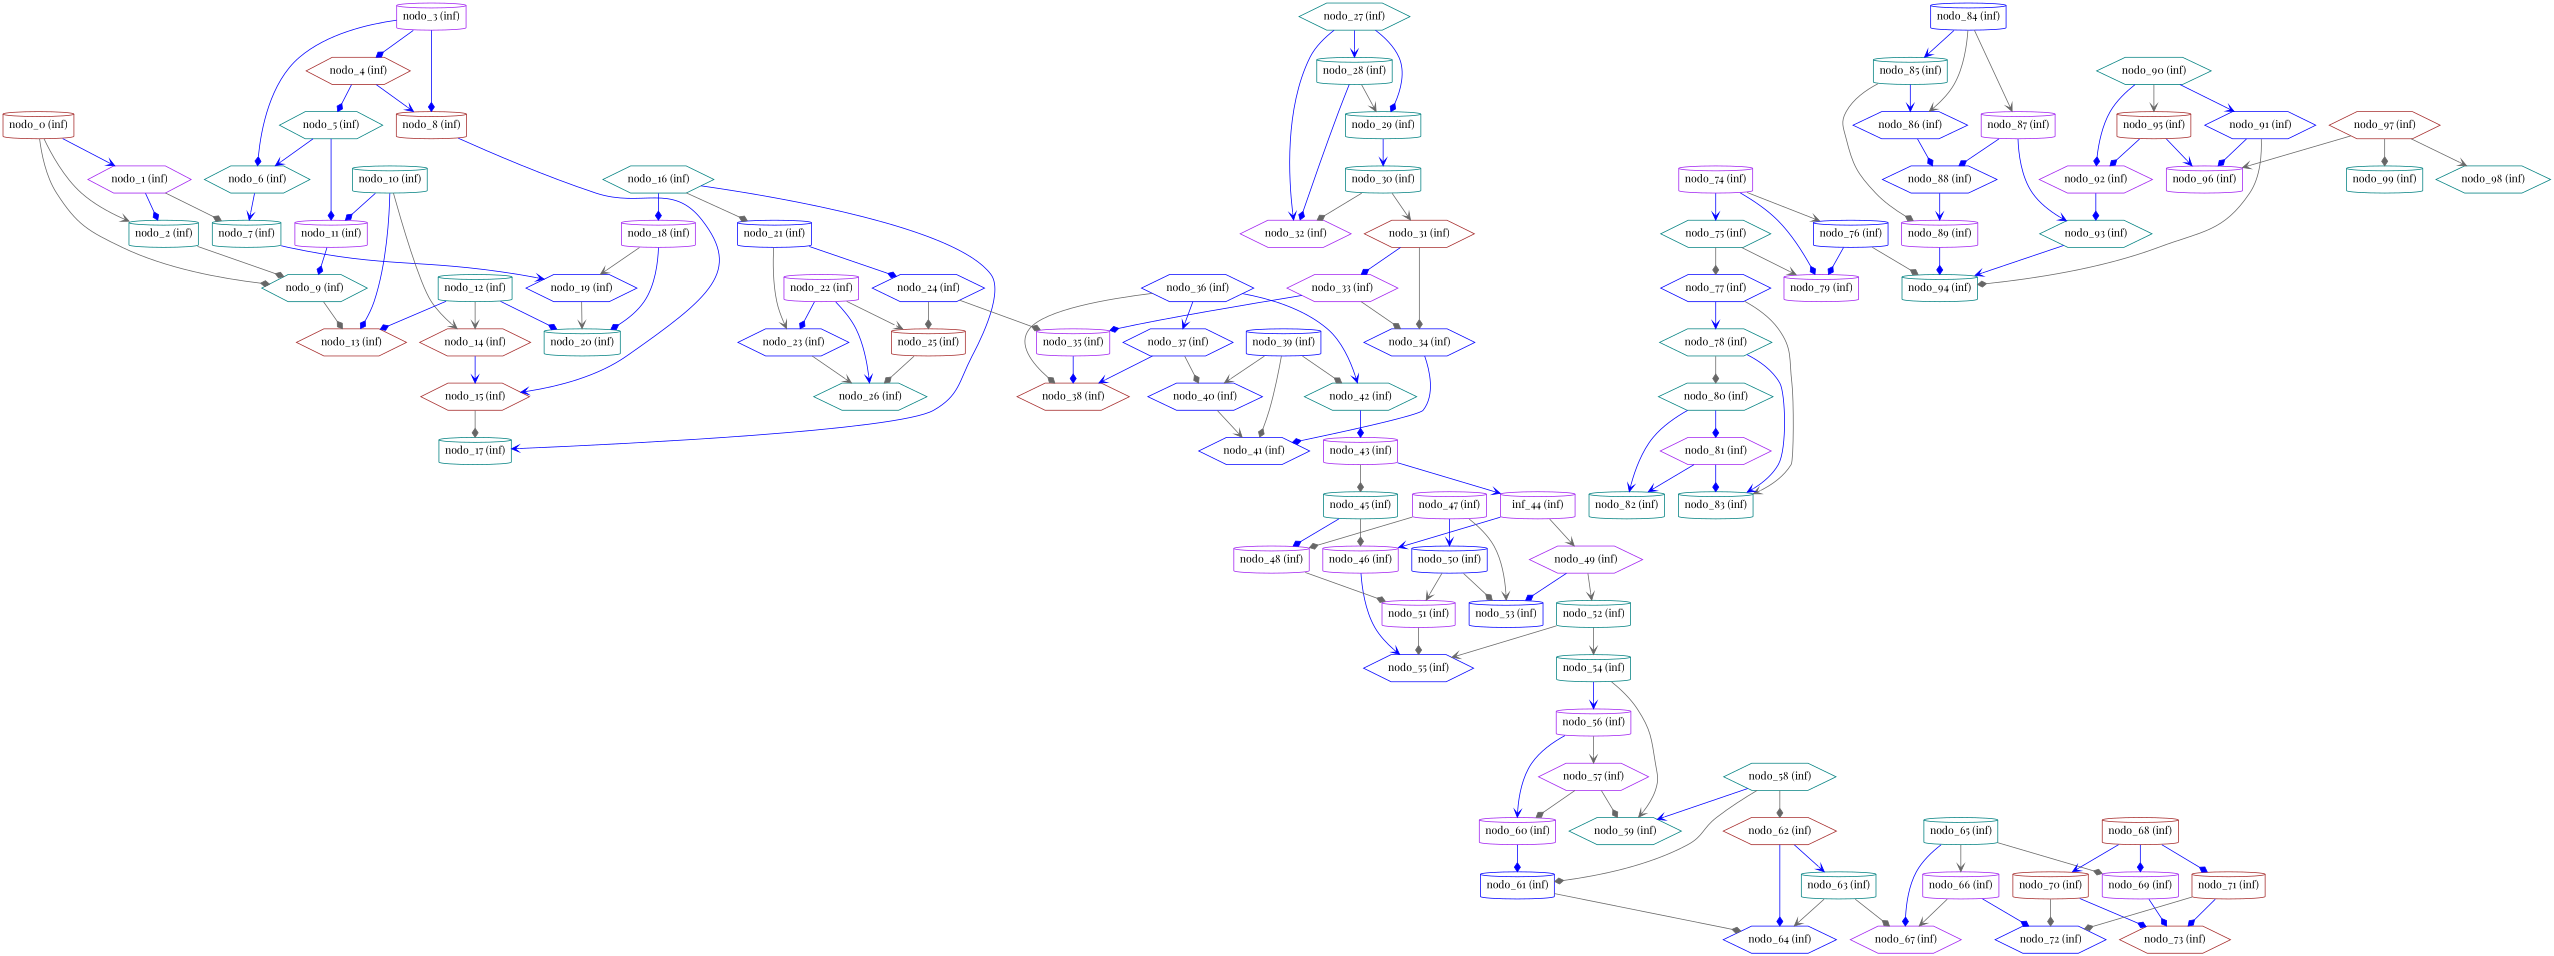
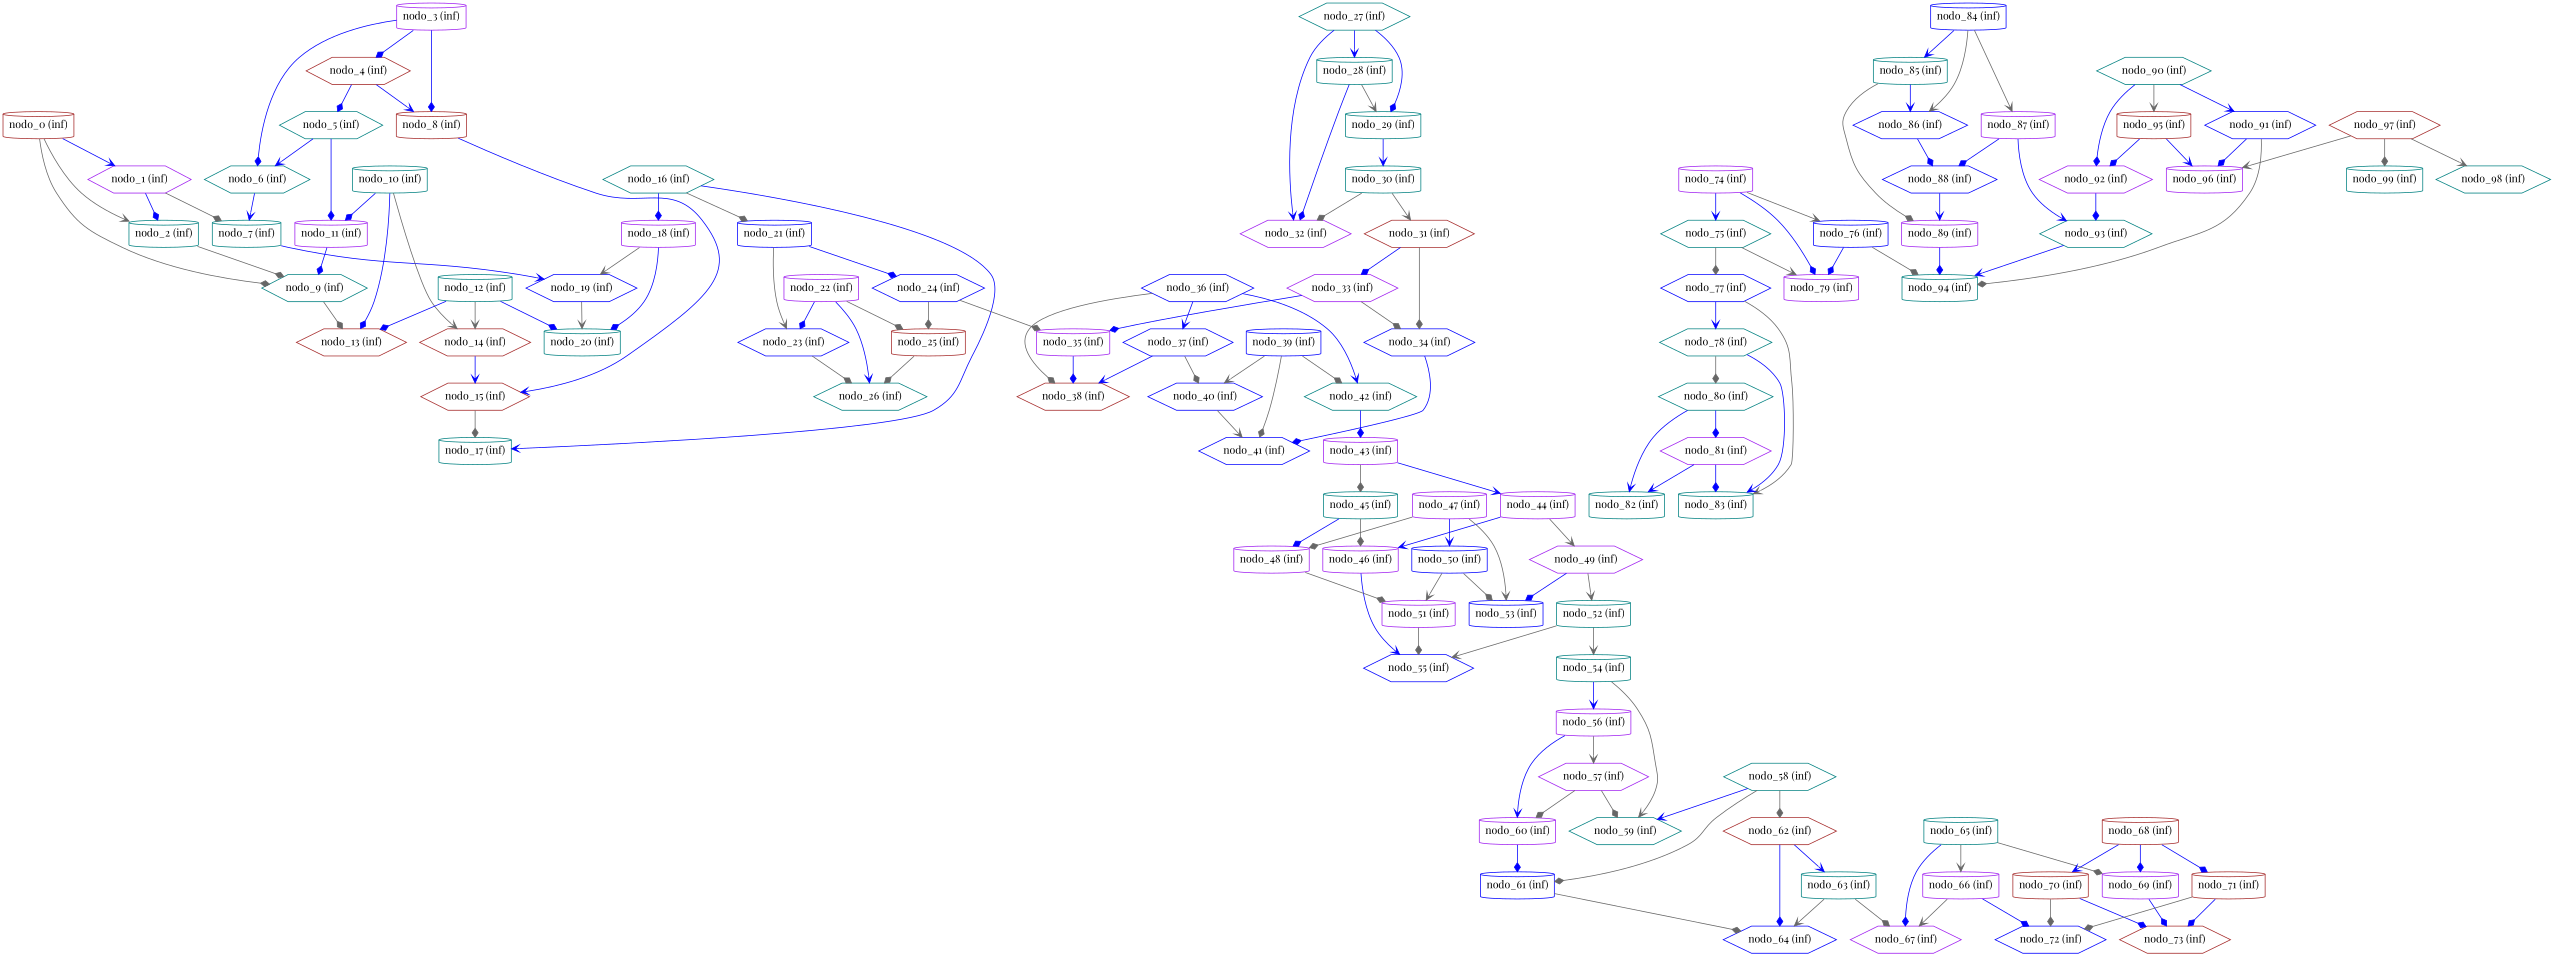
  digraph {
    fontname="Playfair Display"
    node [color=teal fontname="Playfair Display" shape=cylinder]
    edge [arrowhead=diamond color=blue fontname="Playfair Display" weight=13]
    "nodo_0 (inf)" [color=brown]
    "nodo_1 (inf)" [color=purple shape=hexagon]
    "nodo_2 (inf)"
    "nodo_9 (inf)" [shape=hexagon]
    "nodo_7 (inf)"
    "nodo_13 (inf)" [color=brown shape=hexagon]
    "nodo_19 (inf)" [color=blue shape=hexagon]
    "nodo_3 (inf)" [color=purple]
    "nodo_4 (inf)" [color=brown shape=hexagon]
    "nodo_6 (inf)" [shape=hexagon]
    "nodo_8 (inf)" [color=brown]
    "nodo_5 (inf)" [shape=hexagon]
    "nodo_15 (inf)" [color=brown shape=hexagon]
    "nodo_11 (inf)" [color=purple]
    "nodo_20 (inf)"
    "nodo_17 (inf)"
    "nodo_10 (inf)"
    "nodo_14 (inf)" [color=brown shape=hexagon]
    "nodo_12 (inf)"
    "nodo_16 (inf)" [shape=hexagon]
    "nodo_18 (inf)" [color=purple]
    "nodo_21 (inf)" [color=blue]
    "nodo_23 (inf)" [color=blue shape=hexagon]
    "nodo_24 (inf)" [color=blue shape=hexagon]
    "nodo_26 (inf)" [shape=hexagon]
    "nodo_25 (inf)" [color=brown]
    "nodo_35 (inf)" [color=purple]
    "nodo_22 (inf)" [color=purple]
    "nodo_38 (inf)" [color=brown shape=hexagon]
    "nodo_27 (inf)" [shape=hexagon]
    "nodo_28 (inf)"
    "nodo_29 (inf)"
    "nodo_32 (inf)" [color=purple shape=hexagon]
    "nodo_30 (inf)"
    "nodo_31 (inf)" [color=brown shape=hexagon]
    "nodo_33 (inf)" [color=purple shape=hexagon]
    "nodo_34 (inf)" [color=blue shape=hexagon]
    "nodo_41 (inf)" [color=blue shape=hexagon]
    "nodo_36 (inf)" [color=blue shape=hexagon]
    "nodo_37 (inf)" [color=blue shape=hexagon]
    "nodo_42 (inf)" [shape=hexagon]
    "nodo_40 (inf)" [color=blue shape=hexagon]
    "nodo_43 (inf)" [color=purple]
    "nodo_39 (inf)" [color=blue]
-   "nodo_44 (inf)" [color=purple label="inf_44 (inf)"]
+   "nodo_44 (inf)" [color=purple]
    "nodo_45 (inf)"
    "nodo_46 (inf)" [color=purple]
    "nodo_49 (inf)" [color=purple shape=hexagon]
    "nodo_48 (inf)" [color=purple]
    "nodo_55 (inf)" [color=blue shape=hexagon]
    "nodo_53 (inf)" [color=blue]
    "nodo_52 (inf)"
    "nodo_51 (inf)" [color=purple]
    "nodo_47 (inf)" [color=purple]
    "nodo_50 (inf)" [color=blue]
    "nodo_54 (inf)"
    "nodo_56 (inf)" [color=purple]
    "nodo_59 (inf)" [shape=hexagon]
    "nodo_57 (inf)" [color=purple shape=hexagon]
    "nodo_60 (inf)" [color=purple]
    "nodo_61 (inf)" [color=blue]
    "nodo_58 (inf)" [shape=hexagon]
    "nodo_62 (inf)" [color=brown shape=hexagon]
    "nodo_64 (inf)" [color=blue shape=hexagon]
    "nodo_63 (inf)"
    "nodo_67 (inf)" [color=purple shape=hexagon]
    "nodo_65 (inf)"
    "nodo_66 (inf)" [color=purple]
    "nodo_69 (inf)" [color=purple]
    "nodo_72 (inf)" [color=blue shape=hexagon]
    "nodo_73 (inf)" [color=brown shape=hexagon]
    "nodo_68 (inf)" [color=brown]
    "nodo_70 (inf)" [color=brown]
    "nodo_71 (inf)" [color=brown]
    "nodo_74 (inf)" [color=purple]
    "nodo_75 (inf)" [shape=hexagon]
    "nodo_76 (inf)" [color=blue]
    "nodo_79 (inf)" [color=purple]
    "nodo_77 (inf)" [color=blue shape=hexagon]
    "nodo_94 (inf)"
    "nodo_78 (inf)" [shape=hexagon]
    "nodo_83 (inf)"
    "nodo_80 (inf)" [shape=hexagon]
    "nodo_82 (inf)"
    "nodo_81 (inf)" [color=purple shape=hexagon]
    "nodo_84 (inf)" [color=blue]
    "nodo_85 (inf)"
    "nodo_86 (inf)" [color=blue shape=hexagon]
    "nodo_87 (inf)" [color=purple]
    "nodo_89 (inf)" [color=purple]
    "nodo_88 (inf)" [color=blue shape=hexagon]
    "nodo_93 (inf)" [shape=hexagon]
    "nodo_90 (inf)" [shape=hexagon]
    "nodo_91 (inf)" [color=blue shape=hexagon]
    "nodo_92 (inf)" [color=purple shape=hexagon]
    "nodo_95 (inf)" [color=brown]
    "nodo_96 (inf)" [color=purple]
    "nodo_97 (inf)" [color=brown shape=hexagon]
    "nodo_98 (inf)" [shape=hexagon]
    "nodo_99 (inf)"
    "nodo_0 (inf)" -> "nodo_1 (inf)" [arrowhead=vee]
    "nodo_0 (inf)" -> "nodo_2 (inf)" [arrowhead=vee color=gray40 weight=3]
    "nodo_0 (inf)" -> "nodo_9 (inf)" [color=gray40 weight=27]
    "nodo_1 (inf)" -> "nodo_2 (inf)" [weight=11]
    "nodo_1 (inf)" -> "nodo_7 (inf)" [color=gray40 weight=15]
    "nodo_2 (inf)" -> "nodo_9 (inf)" [color=gray40 weight=22]
    "nodo_9 (inf)" -> "nodo_13 (inf)" [color=gray40 weight=27]
    "nodo_7 (inf)" -> "nodo_19 (inf)" [arrowhead=vee weight=17]
    "nodo_19 (inf)" -> "nodo_20 (inf)" [arrowhead=vee color=gray40 weight=6]
    "nodo_3 (inf)" -> "nodo_4 (inf)" [weight=15]
    "nodo_3 (inf)" -> "nodo_6 (inf)" [weight=8]
    "nodo_3 (inf)" -> "nodo_8 (inf)" [weight=30]
    "nodo_4 (inf)" -> "nodo_8 (inf)" [arrowhead=vee weight=7]
    "nodo_4 (inf)" -> "nodo_5 (inf)" [weight=7]
    "nodo_6 (inf)" -> "nodo_7 (inf)" [arrowhead=vee weight=10]
    "nodo_8 (inf)" -> "nodo_15 (inf)" [arrowhead=vee weight=3]
    "nodo_5 (inf)" -> "nodo_6 (inf)" [arrowhead=vee weight=1]
    "nodo_5 (inf)" -> "nodo_11 (inf)" [weight=24]
    "nodo_15 (inf)" -> "nodo_17 (inf)" [color=gray40 weight=22]
    "nodo_11 (inf)" -> "nodo_9 (inf)" [weight=28]
    "nodo_10 (inf)" -> "nodo_13 (inf)" [weight=28]
    "nodo_10 (inf)" -> "nodo_11 (inf)" [weight=18]
    "nodo_10 (inf)" -> "nodo_14 (inf)" [arrowhead=vee color=gray40 weight=18]
    "nodo_14 (inf)" -> "nodo_15 (inf)" [arrowhead=vee weight=27]
    "nodo_12 (inf)" -> "nodo_13 (inf)" [weight=22]
    "nodo_12 (inf)" -> "nodo_20 (inf)" [weight=24]
    "nodo_12 (inf)" -> "nodo_14 (inf)" [arrowhead=vee color=gray40 weight=9]
    "nodo_16 (inf)" -> "nodo_17 (inf)" [arrowhead=vee weight=4]
    "nodo_16 (inf)" -> "nodo_18 (inf)" [weight=29]
    "nodo_16 (inf)" -> "nodo_21 (inf)" [color=gray40 weight=7]
    "nodo_18 (inf)" -> "nodo_19 (inf)" [arrowhead=vee color=gray40 weight=7]
    "nodo_18 (inf)" -> "nodo_20 (inf)" [weight=19]
    "nodo_21 (inf)" -> "nodo_23 (inf)" [arrowhead=vee color=gray40 weight=17]
    "nodo_21 (inf)" -> "nodo_24 (inf)" [weight=14]
-   "nodo_23 (inf)" -> "nodo_26 (inf)" [arrowhead=vee color=gray40]
+   "nodo_23 (inf)" -> "nodo_26 (inf)" [color=gray40]
    "nodo_24 (inf)" -> "nodo_25 (inf)" [color=gray40 weight=14]
    "nodo_24 (inf)" -> "nodo_35 (inf)" [color=gray40 weight=21]
    "nodo_25 (inf)" -> "nodo_26 (inf)" [color=gray40 weight=17]
    "nodo_35 (inf)" -> "nodo_38 (inf)" [weight=18]
    "nodo_22 (inf)" -> "nodo_23 (inf)" [weight=29]
    "nodo_22 (inf)" -> "nodo_26 (inf)" [arrowhead=vee weight=12]
-   "nodo_22 (inf)" -> "nodo_25 (inf)" [arrowhead=vee color=gray40 weight=9]
+   "nodo_22 (inf)" -> "nodo_25 (inf)" [color=gray40 weight=9]
    "nodo_27 (inf)" -> "nodo_28 (inf)" [arrowhead=vee weight=14]
    "nodo_27 (inf)" -> "nodo_29 (inf)" [weight=22]
    "nodo_27 (inf)" -> "nodo_32 (inf)" [arrowhead=vee weight=19]
    "nodo_28 (inf)" -> "nodo_29 (inf)" [arrowhead=vee color=gray40 weight=27]
    "nodo_28 (inf)" -> "nodo_32 (inf)" [weight=7]
    "nodo_29 (inf)" -> "nodo_30 (inf)" [arrowhead=vee weight=30]
    "nodo_30 (inf)" -> "nodo_32 (inf)" [color=gray40 weight=8]
    "nodo_30 (inf)" -> "nodo_31 (inf)" [arrowhead=vee color=gray40 weight=2]
    "nodo_31 (inf)" -> "nodo_33 (inf)" [weight=4]
    "nodo_31 (inf)" -> "nodo_34 (inf)" [color=gray40 weight=25]
    "nodo_33 (inf)" -> "nodo_35 (inf)" [weight=16]
    "nodo_33 (inf)" -> "nodo_34 (inf)" [color=gray40]
    "nodo_34 (inf)" -> "nodo_41 (inf)" [weight=15]
    "nodo_36 (inf)" -> "nodo_38 (inf)" [color=gray40 weight=9]
    "nodo_36 (inf)" -> "nodo_37 (inf)" [arrowhead=vee weight=4]
    "nodo_36 (inf)" -> "nodo_42 (inf)" [arrowhead=vee]
    "nodo_37 (inf)" -> "nodo_38 (inf)" [arrowhead=vee weight=12]
    "nodo_37 (inf)" -> "nodo_40 (inf)" [color=gray40 weight=5]
    "nodo_42 (inf)" -> "nodo_43 (inf)" [weight=22]
    "nodo_40 (inf)" -> "nodo_41 (inf)" [arrowhead=vee color=gray40 weight=28]
    "nodo_43 (inf)" -> "nodo_44 (inf)" [arrowhead=vee weight=11]
    "nodo_43 (inf)" -> "nodo_45 (inf)" [color=gray40 weight=25]
    "nodo_39 (inf)" -> "nodo_41 (inf)" [color=gray40 weight=25]
    "nodo_39 (inf)" -> "nodo_42 (inf)" [color=gray40 weight=2]
    "nodo_39 (inf)" -> "nodo_40 (inf)" [arrowhead=vee color=gray40 weight=27]
    "nodo_44 (inf)" -> "nodo_46 (inf)" [arrowhead=vee weight=20]
    "nodo_44 (inf)" -> "nodo_49 (inf)" [arrowhead=vee color=gray40 weight=24]
    "nodo_45 (inf)" -> "nodo_46 (inf)" [color=gray40 weight=14]
    "nodo_45 (inf)" -> "nodo_48 (inf)" [weight=12]
    "nodo_46 (inf)" -> "nodo_55 (inf)" [arrowhead=vee weight=15]
    "nodo_49 (inf)" -> "nodo_53 (inf)" [weight=16]
    "nodo_49 (inf)" -> "nodo_52 (inf)" [arrowhead=vee color=gray40 weight=1]
    "nodo_48 (inf)" -> "nodo_51 (inf)" [color=gray40 weight=5]
    "nodo_52 (inf)" -> "nodo_55 (inf)" [arrowhead=vee color=gray40 weight=5]
    "nodo_52 (inf)" -> "nodo_54 (inf)" [arrowhead=vee color=gray40 weight=29]
    "nodo_51 (inf)" -> "nodo_55 (inf)" [color=gray40 weight=25]
    "nodo_47 (inf)" -> "nodo_48 (inf)" [color=gray40 weight=8]
    "nodo_47 (inf)" -> "nodo_53 (inf)" [arrowhead=vee color=gray40 weight=7]
    "nodo_47 (inf)" -> "nodo_50 (inf)" [arrowhead=vee weight=15]
    "nodo_50 (inf)" -> "nodo_53 (inf)" [color=gray40 weight=26]
    "nodo_50 (inf)" -> "nodo_51 (inf)" [arrowhead=vee color=gray40 weight=12]
    "nodo_54 (inf)" -> "nodo_56 (inf)" [arrowhead=vee weight=29]
    "nodo_54 (inf)" -> "nodo_59 (inf)" [arrowhead=vee color=gray40 weight=11]
    "nodo_56 (inf)" -> "nodo_57 (inf)" [arrowhead=vee color=gray40 weight=23]
    "nodo_56 (inf)" -> "nodo_60 (inf)" [arrowhead=vee weight=29]
    "nodo_57 (inf)" -> "nodo_59 (inf)" [color=gray40 weight=1]
    "nodo_57 (inf)" -> "nodo_60 (inf)" [color=gray40 weight=5]
    "nodo_60 (inf)" -> "nodo_61 (inf)" [weight=21]
    "nodo_61 (inf)" -> "nodo_64 (inf)" [color=gray40 weight=4]
    "nodo_58 (inf)" -> "nodo_59 (inf)" [arrowhead=vee weight=9]
    "nodo_58 (inf)" -> "nodo_61 (inf)" [color=gray40]
    "nodo_58 (inf)" -> "nodo_62 (inf)" [color=gray40 weight=30]
    "nodo_62 (inf)" -> "nodo_64 (inf)" [weight=27]
    "nodo_62 (inf)" -> "nodo_63 (inf)" [arrowhead=vee weight=21]
    "nodo_63 (inf)" -> "nodo_64 (inf)" [arrowhead=vee color=gray40 weight=11]
    "nodo_63 (inf)" -> "nodo_67 (inf)" [color=gray40 weight=16]
    "nodo_65 (inf)" -> "nodo_67 (inf)" [weight=5]
    "nodo_65 (inf)" -> "nodo_66 (inf)" [arrowhead=vee color=gray40 weight=30]
    "nodo_65 (inf)" -> "nodo_69 (inf)" [color=gray40 weight=25]
    "nodo_66 (inf)" -> "nodo_67 (inf)" [arrowhead=vee color=gray40 weight=5]
    "nodo_66 (inf)" -> "nodo_72 (inf)" [weight=18]
    "nodo_69 (inf)" -> "nodo_73 (inf)"
    "nodo_68 (inf)" -> "nodo_69 (inf)" [weight=24]
    "nodo_68 (inf)" -> "nodo_70 (inf)" [arrowhead=vee weight=17]
    "nodo_68 (inf)" -> "nodo_71 (inf)" [weight=28]
    "nodo_70 (inf)" -> "nodo_72 (inf)" [color=gray40 weight=28]
    "nodo_70 (inf)" -> "nodo_73 (inf)"
    "nodo_71 (inf)" -> "nodo_72 (inf)" [color=gray40 weight=18]
    "nodo_71 (inf)" -> "nodo_73 (inf)" [weight=10]
    "nodo_74 (inf)" -> "nodo_75 (inf)" [arrowhead=vee weight=26]
    "nodo_74 (inf)" -> "nodo_76 (inf)" [arrowhead=vee color=gray40 weight=12]
    "nodo_74 (inf)" -> "nodo_79 (inf)" [weight=7]
    "nodo_75 (inf)" -> "nodo_79 (inf)" [arrowhead=vee color=gray40 weight=15]
    "nodo_75 (inf)" -> "nodo_77 (inf)" [color=gray40 weight=22]
    "nodo_76 (inf)" -> "nodo_79 (inf)" [weight=14]
    "nodo_76 (inf)" -> "nodo_94 (inf)" [color=gray40 weight=21]
    "nodo_77 (inf)" -> "nodo_78 (inf)" [arrowhead=vee weight=20]
    "nodo_77 (inf)" -> "nodo_83 (inf)" [arrowhead=vee color=gray40 weight=4]
    "nodo_78 (inf)" -> "nodo_83 (inf)" [arrowhead=vee weight=4]
    "nodo_78 (inf)" -> "nodo_80 (inf)" [color=gray40 weight=16]
    "nodo_80 (inf)" -> "nodo_82 (inf)" [arrowhead=vee weight=5]
    "nodo_80 (inf)" -> "nodo_81 (inf)" [weight=30]
    "nodo_81 (inf)" -> "nodo_83 (inf)" [weight=18]
    "nodo_81 (inf)" -> "nodo_82 (inf)" [arrowhead=vee weight=3]
    "nodo_84 (inf)" -> "nodo_85 (inf)" [arrowhead=vee weight=4]
    "nodo_84 (inf)" -> "nodo_86 (inf)" [arrowhead=vee color=gray40 weight=16]
    "nodo_84 (inf)" -> "nodo_87 (inf)" [arrowhead=vee color=gray40 weight=15]
    "nodo_85 (inf)" -> "nodo_86 (inf)" [arrowhead=vee weight=4]
    "nodo_85 (inf)" -> "nodo_89 (inf)" [color=gray40 weight=2]
    "nodo_86 (inf)" -> "nodo_88 (inf)"
    "nodo_87 (inf)" -> "nodo_88 (inf)" [weight=11]
    "nodo_87 (inf)" -> "nodo_93 (inf)" [arrowhead=vee]
    "nodo_89 (inf)" -> "nodo_94 (inf)" [weight=30]
    "nodo_88 (inf)" -> "nodo_89 (inf)" [arrowhead=vee weight=22]
    "nodo_93 (inf)" -> "nodo_94 (inf)" [arrowhead=vee weight=3]
    "nodo_90 (inf)" -> "nodo_91 (inf)" [arrowhead=vee weight=12]
    "nodo_90 (inf)" -> "nodo_92 (inf)" [weight=27]
    "nodo_90 (inf)" -> "nodo_95 (inf)" [arrowhead=vee color=gray40 weight=23]
    "nodo_91 (inf)" -> "nodo_94 (inf)" [color=gray40 weight=11]
    "nodo_91 (inf)" -> "nodo_96 (inf)" [weight=6]
    "nodo_92 (inf)" -> "nodo_93 (inf)" [weight=21]
    "nodo_95 (inf)" -> "nodo_92 (inf)" [weight=18]
    "nodo_95 (inf)" -> "nodo_96 (inf)" [arrowhead=vee weight=15]
    "nodo_97 (inf)" -> "nodo_96 (inf)" [arrowhead=vee color=gray40 weight=14]
    "nodo_97 (inf)" -> "nodo_98 (inf)" [arrowhead=vee color=gray40 weight=7]
    "nodo_97 (inf)" -> "nodo_99 (inf)" [color=gray40 weight=29]
  }
